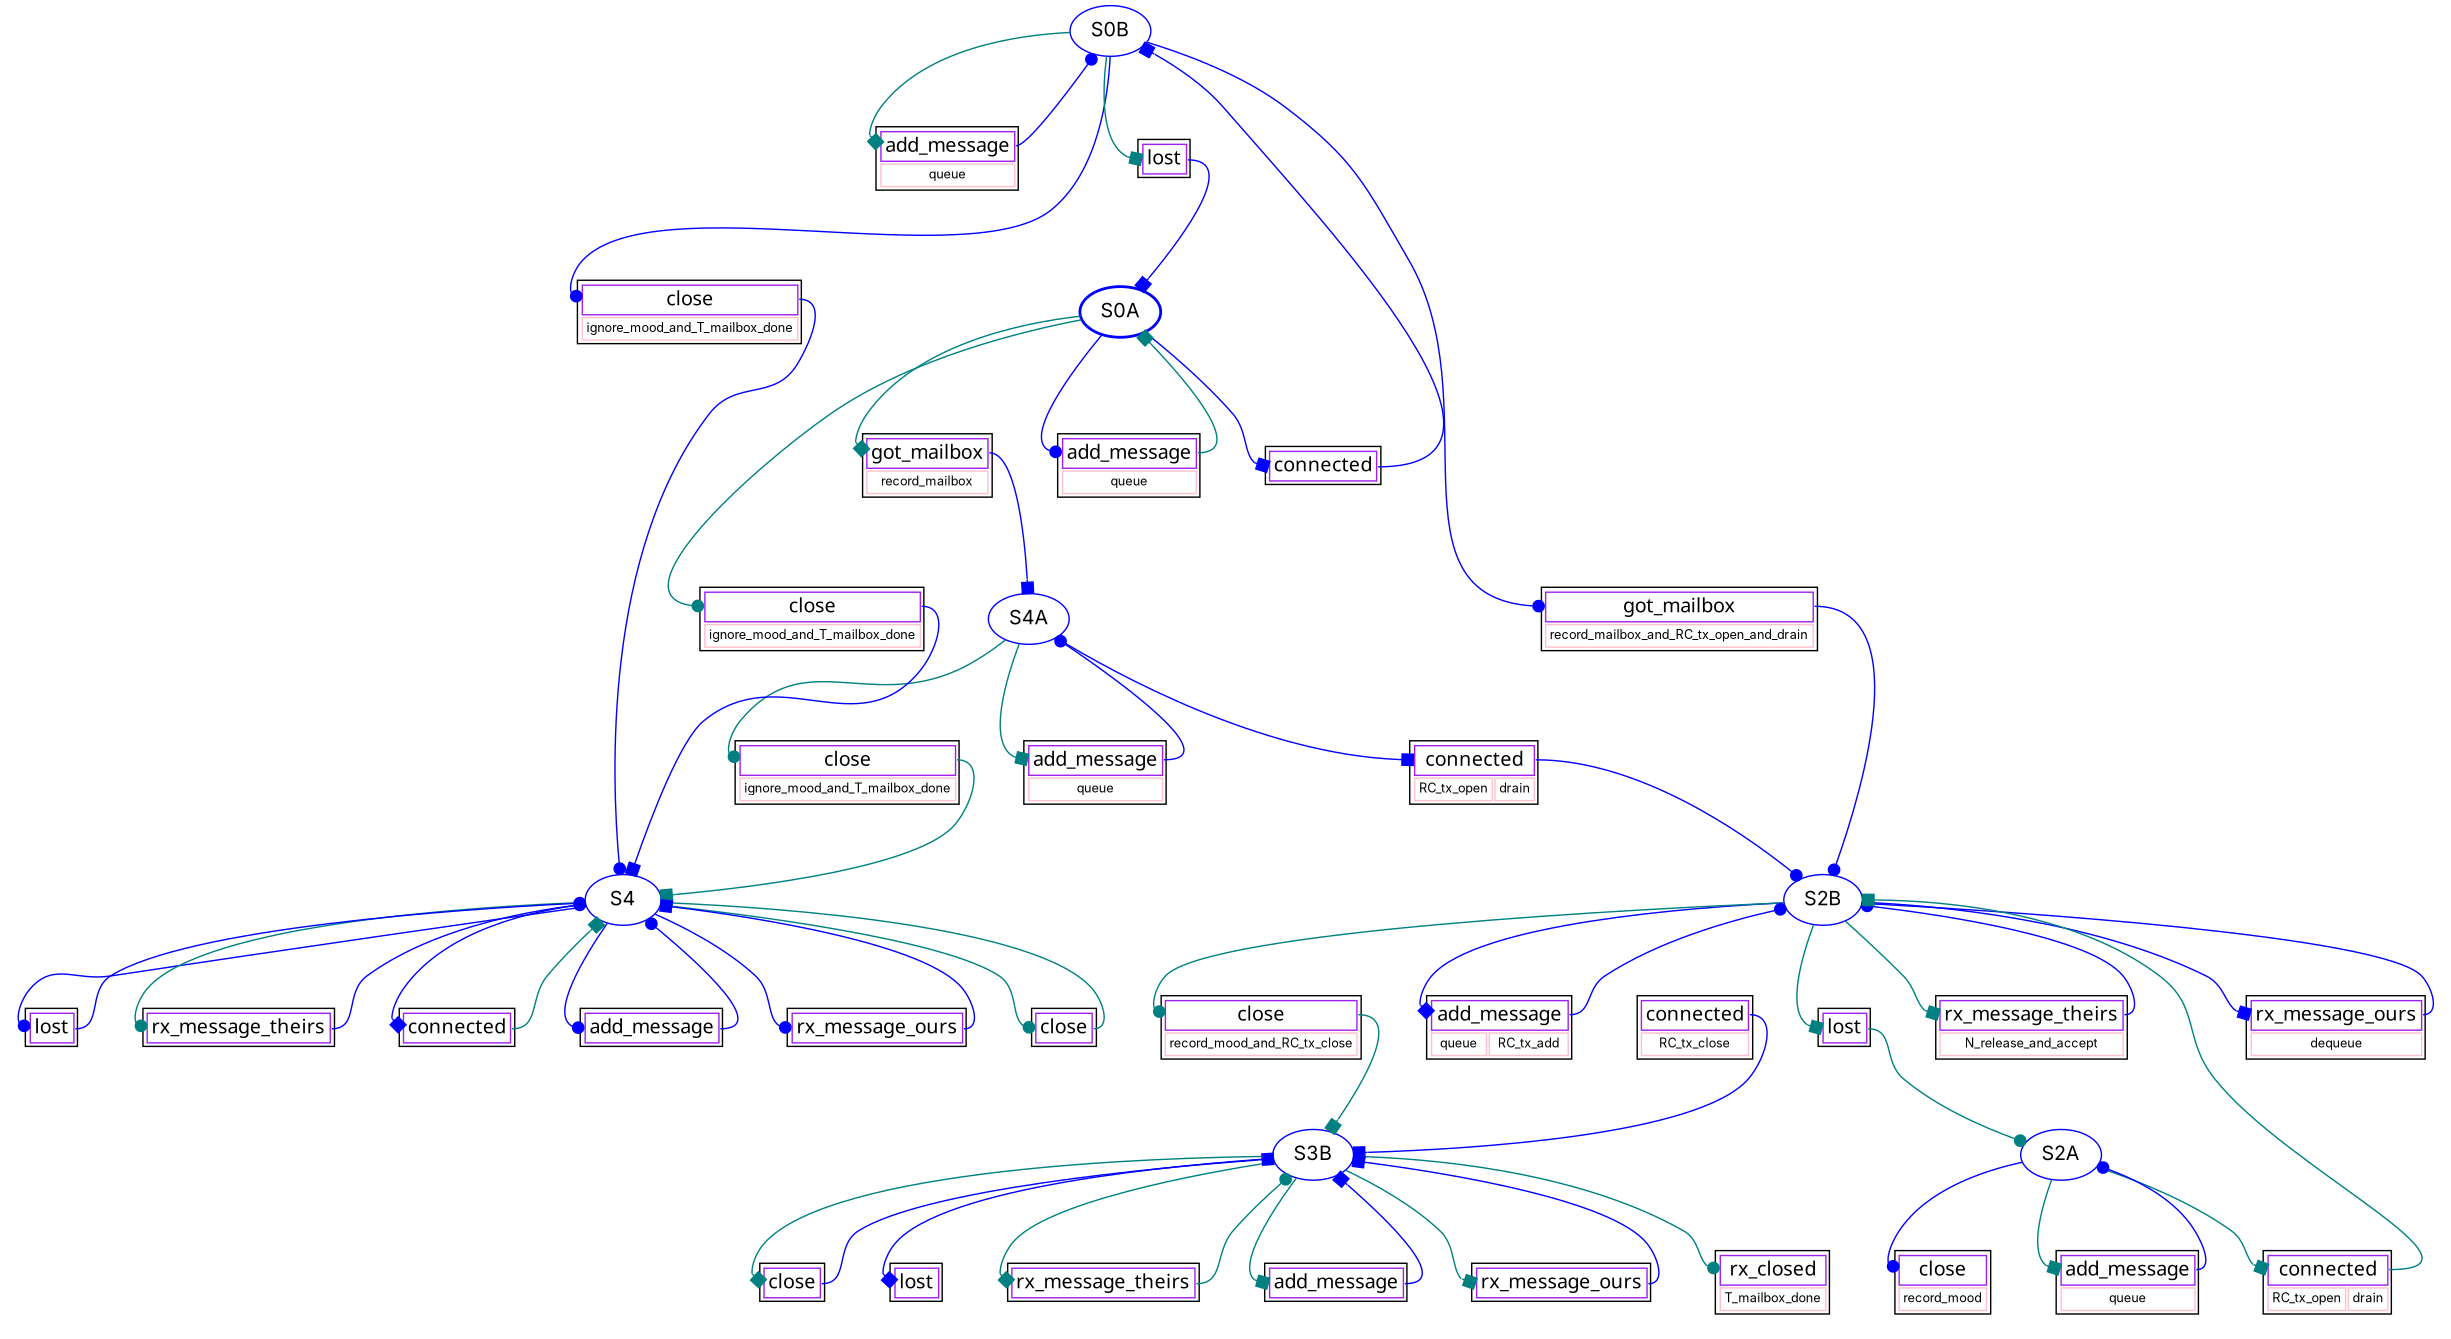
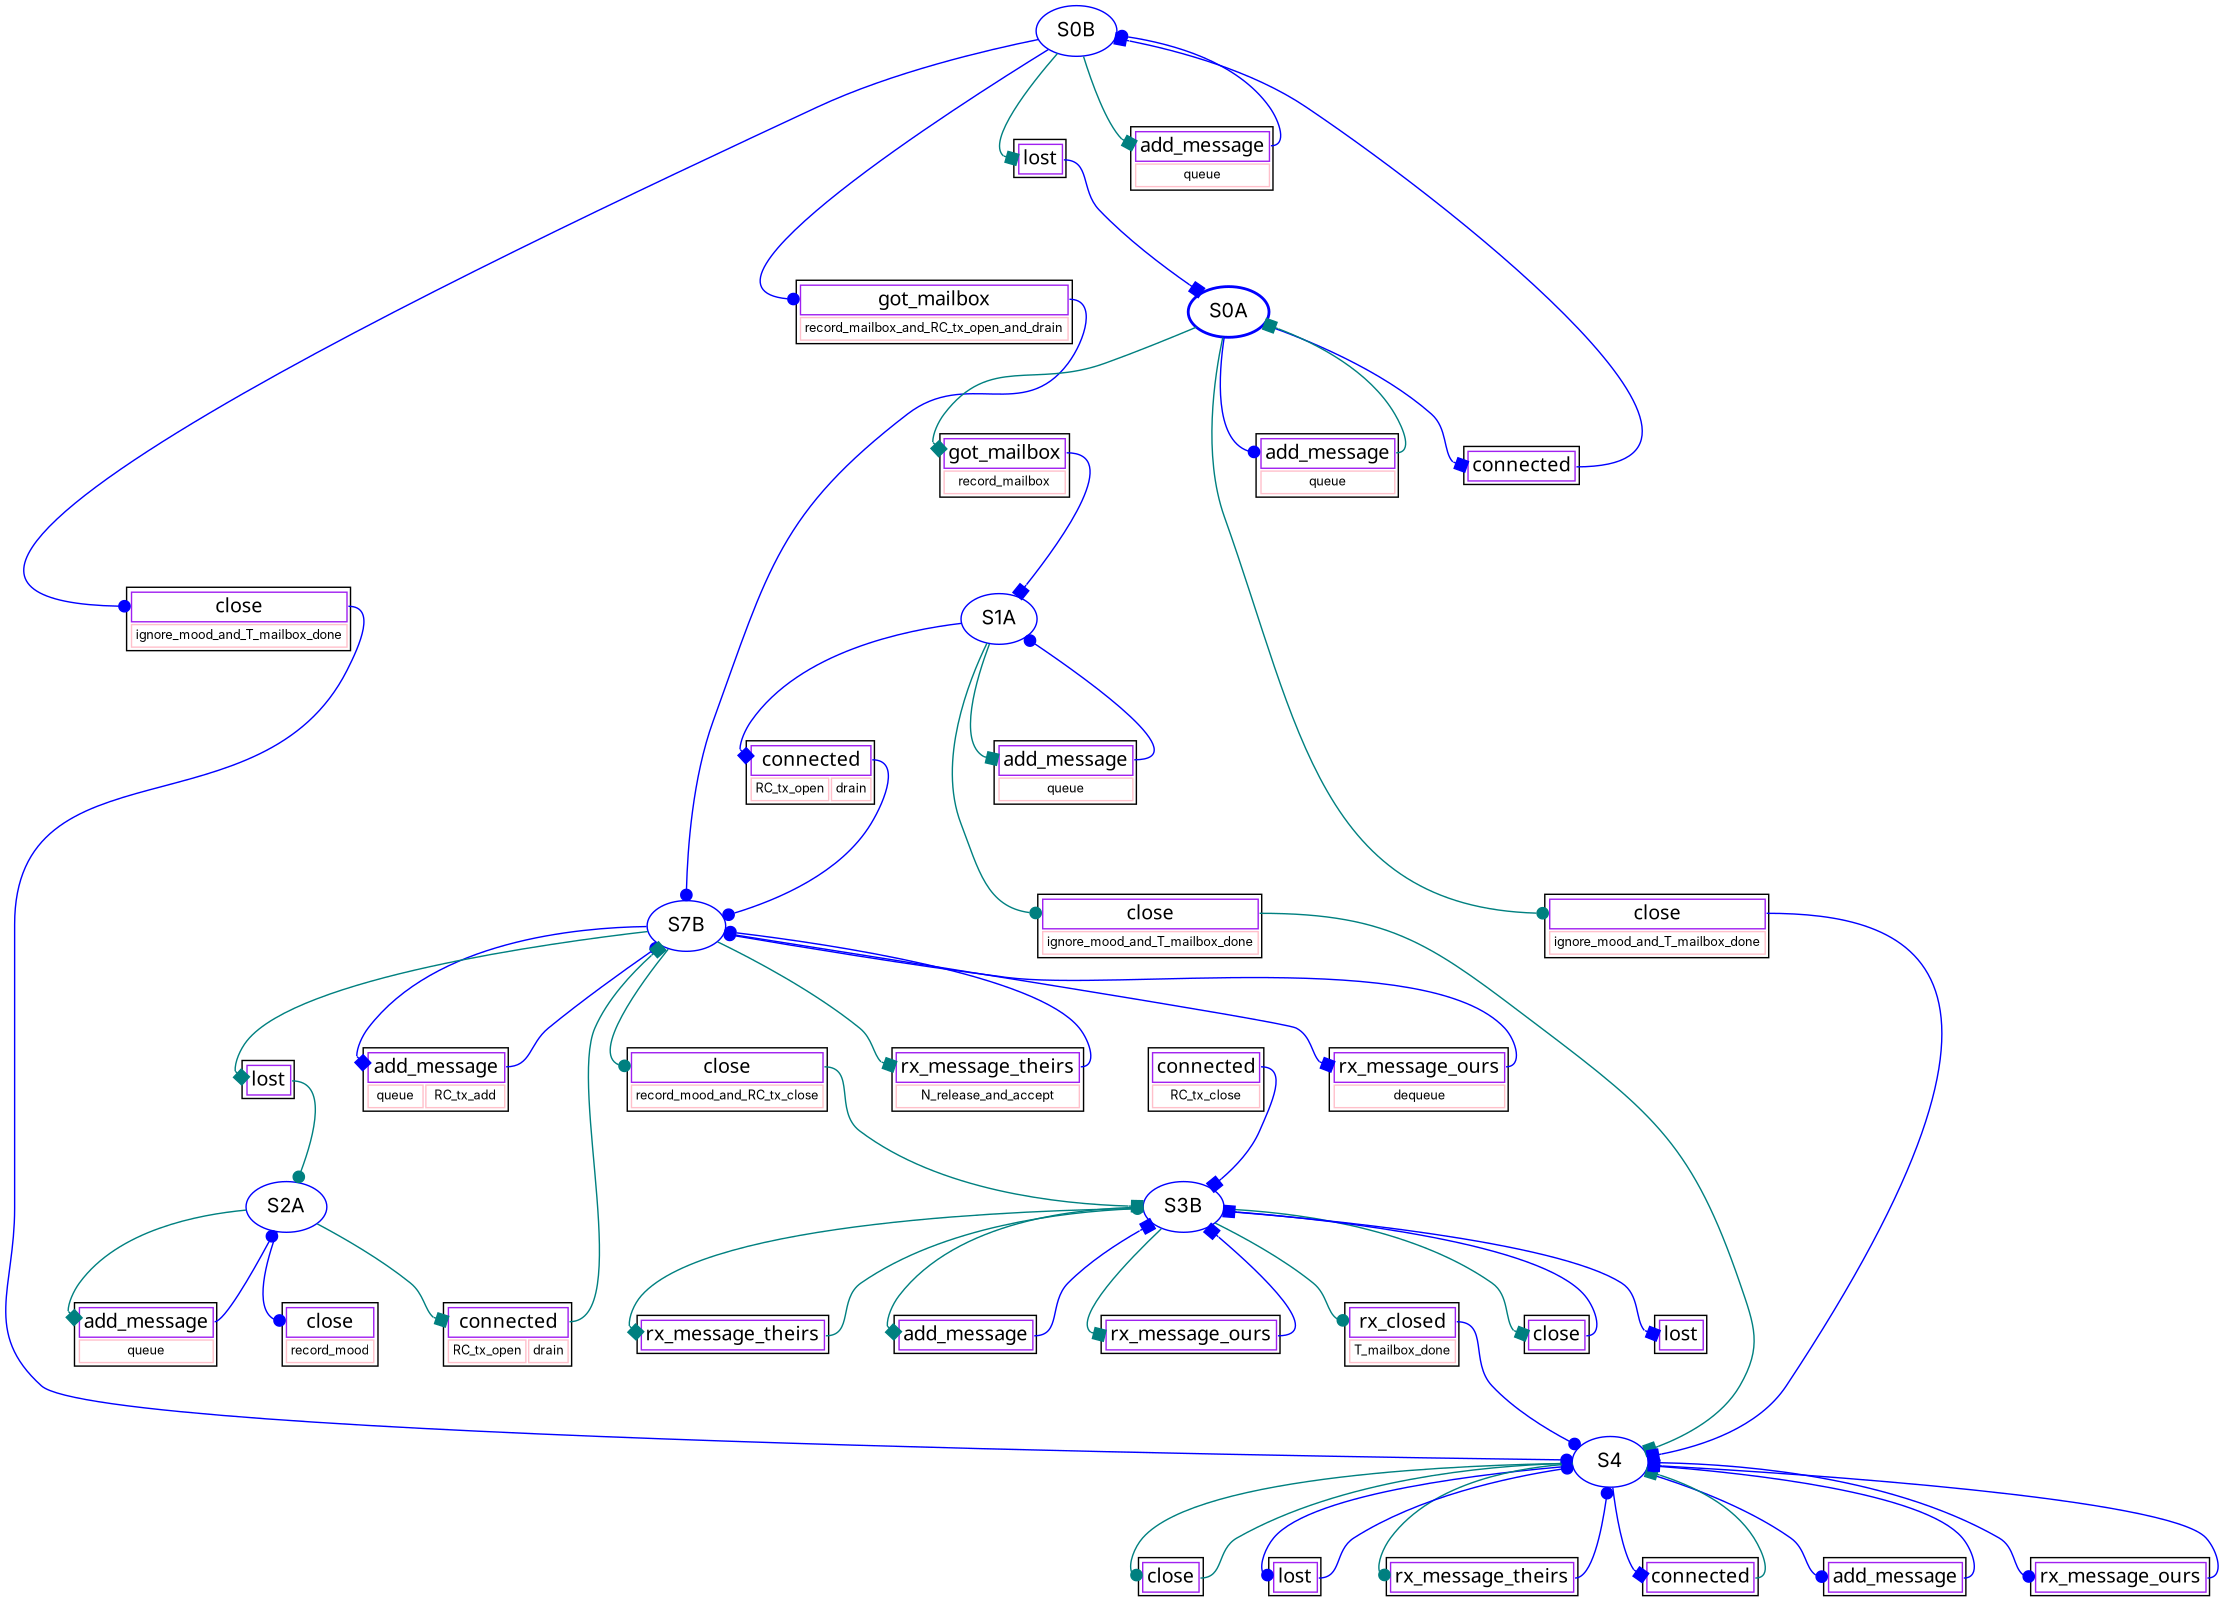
  digraph {
    fontname=Inter
    pack=true
    node [fontname=Inter margin=0.2 shape=none]
    edge [arrowhead=box color=blue fontname=Inter headport="tableport:w"]
    n1 [label=<<table ><tr ><td color="purple" colspan="1" port="tableport"><font face="menlo-italic">connected</font></td></tr><tr ><td color="pink"><font point-size="9">RC_tx_close</font></td></tr></table>>]
    S3B [color=blue fontame=Menlo shape=ellipse margin=""]
    n3 [label=<<table ><tr ><td color="purple" port="tableport"><font face="menlo-italic">add_message</font></td></tr></table>>]
    n4 [label=<<table ><tr ><td color="purple" port="tableport"><font face="menlo-italic">rx_message_ours</font></td></tr></table>>]
    n5 [label=<<table ><tr ><td color="purple" colspan="1" port="tableport"><font face="menlo-italic">rx_closed</font></td></tr><tr ><td color="pink"><font point-size="9">T_mailbox_done</font></td></tr></table>>]
    n6 [label=<<table ><tr ><td color="purple" port="tableport"><font face="menlo-italic">close</font></td></tr></table>>]
    n7 [label=<<table ><tr ><td color="purple" port="tableport"><font face="menlo-italic">lost</font></td></tr></table>>]
    n8 [label=<<table ><tr ><td color="purple" port="tableport"><font face="menlo-italic">rx_message_theirs</font></td></tr></table>>]
    S4 [color=blue fontame=Menlo shape=ellipse margin=""]
-   S1A [color=blue fontame=Menlo shape=ellipse label=S4A margin=""]
+   S1A [color=blue fontame=Menlo shape=ellipse margin=""]
    n11 [label=<<table ><tr ><td color="purple" colspan="1" port="tableport"><font face="menlo-italic">add_message</font></td></tr><tr ><td color="pink"><font point-size="9">queue</font></td></tr></table>>]
    n12 [label=<<table ><tr ><td color="purple" colspan="1" port="tableport"><font face="menlo-italic">close</font></td></tr><tr ><td color="pink"><font point-size="9">ignore_mood_and_T_mailbox_done</font></td></tr></table>>]
    n13 [label=<<table ><tr ><td color="purple" colspan="2" port="tableport"><font face="menlo-italic">connected</font></td></tr><tr ><td color="pink"><font point-size="9">RC_tx_open</font></td><td color="pink"><font point-size="9">drain</font></td></tr></table>>]
-   S2B [color=blue fontame=Menlo shape=ellipse margin=""]
+   S2B [color=blue fontame=Menlo shape=ellipse label=S7B margin=""]
    n15 [label=<<table ><tr ><td color="purple" port="tableport"><font face="menlo-italic">close</font></td></tr></table>>]
    n16 [label=<<table ><tr ><td color="purple" port="tableport"><font face="menlo-italic">lost</font></td></tr></table>>]
    n17 [label=<<table ><tr ><td color="purple" port="tableport"><font face="menlo-italic">rx_message_theirs</font></td></tr></table>>]
    n18 [label=<<table ><tr ><td color="purple" port="tableport"><font face="menlo-italic">connected</font></td></tr></table>>]
    n19 [label=<<table ><tr ><td color="purple" port="tableport"><font face="menlo-italic">add_message</font></td></tr></table>>]
    n20 [label=<<table ><tr ><td color="purple" port="tableport"><font face="menlo-italic">rx_message_ours</font></td></tr></table>>]
    n21 [label=<<table ><tr ><td color="purple" colspan="1" port="tableport"><font face="menlo-italic">rx_message_ours</font></td></tr><tr ><td color="pink"><font point-size="9">dequeue</font></td></tr></table>>]
    n22 [label=<<table ><tr ><td color="purple" colspan="2" port="tableport"><font face="menlo-italic">add_message</font></td></tr><tr ><td color="pink"><font point-size="9">queue</font></td><td color="pink"><font point-size="9">RC_tx_add</font></td></tr></table>>]
    n23 [label=<<table ><tr ><td color="purple" port="tableport"><font face="menlo-italic">lost</font></td></tr></table>>]
    n24 [label=<<table ><tr ><td color="purple" colspan="1" port="tableport"><font face="menlo-italic">close</font></td></tr><tr ><td color="pink"><font point-size="9">record_mood_and_RC_tx_close</font></td></tr></table>>]
    n25 [label=<<table ><tr ><td color="purple" colspan="1" port="tableport"><font face="menlo-italic">rx_message_theirs</font></td></tr><tr ><td color="pink"><font point-size="9">N_release_and_accept</font></td></tr></table>>]
    S2A [color=blue fontame=Menlo shape=ellipse margin=""]
    n27 [label=<<table ><tr ><td color="purple" colspan="1" port="tableport"><font face="menlo-italic">add_message</font></td></tr><tr ><td color="pink"><font point-size="9">queue</font></td></tr></table>>]
    n28 [label=<<table ><tr ><td color="purple" colspan="1" port="tableport"><font face="menlo-italic">close</font></td></tr><tr ><td color="pink"><font point-size="9">record_mood</font></td></tr></table>>]
    n29 [label=<<table ><tr ><td color="purple" colspan="2" port="tableport"><font face="menlo-italic">connected</font></td></tr><tr ><td color="pink"><font point-size="9">RC_tx_open</font></td><td color="pink"><font point-size="9">drain</font></td></tr></table>>]
    S0B [color=blue fontame=Menlo shape=ellipse margin=""]
    n31 [label=<<table ><tr ><td color="purple" colspan="1" port="tableport"><font face="menlo-italic">add_message</font></td></tr><tr ><td color="pink"><font point-size="9">queue</font></td></tr></table>>]
    n32 [label=<<table ><tr ><td color="purple" colspan="1" port="tableport"><font face="menlo-italic">close</font></td></tr><tr ><td color="pink"><font point-size="9">ignore_mood_and_T_mailbox_done</font></td></tr></table>>]
    n33 [label=<<table ><tr ><td color="purple" colspan="1" port="tableport"><font face="menlo-italic">got_mailbox</font></td></tr><tr ><td color="pink"><font point-size="9">record_mailbox_and_RC_tx_open_and_drain</font></td></tr></table>>]
    n34 [label=<<table ><tr ><td color="purple" port="tableport"><font face="menlo-italic">lost</font></td></tr></table>>]
    S0A [color=blue fontame="Menlo-Bold" shape=ellipse style=bold margin=""]
    n36 [label=<<table ><tr ><td color="purple" colspan="1" port="tableport"><font face="menlo-italic">close</font></td></tr><tr ><td color="pink"><font point-size="9">ignore_mood_and_T_mailbox_done</font></td></tr></table>>]
    n37 [label=<<table ><tr ><td color="purple" colspan="1" port="tableport"><font face="menlo-italic">add_message</font></td></tr><tr ><td color="pink"><font point-size="9">queue</font></td></tr></table>>]
    n38 [label=<<table ><tr ><td color="purple" port="tableport"><font face="menlo-italic">connected</font></td></tr></table>>]
    n39 [label=<<table ><tr ><td color="purple" colspan="1" port="tableport"><font face="menlo-italic">got_mailbox</font></td></tr><tr ><td color="pink"><font point-size="9">record_mailbox</font></td></tr></table>>]
    n1 -> S3B [tailport="tableport:e" headport=""]
    S3B -> n3 [color=teal]
    S3B -> n4 [color=teal]
    S3B -> n5 [arrowhead=dot color=teal]
    S3B -> n6 [color=teal]
    S3B -> n7
    S3B -> n8 [color=teal]
    n3 -> S3B [tailport="tableport:e" headport=""]
    n4 -> S3B [tailport="tableport:e" headport=""]
+   n5 -> S4 [arrowhead=dot tailport="tableport:e" headport=""]
    n6 -> S3B [tailport="tableport:e" headport=""]
    n8 -> S3B [arrowhead=dot color=teal tailport="tableport:e" headport=""]
    S4 -> n15 [arrowhead=dot color=teal]
    S4 -> n16 [arrowhead=dot]
    S4 -> n17 [arrowhead=dot color=teal]
    S4 -> n18
    S4 -> n19 [arrowhead=dot]
    S4 -> n20 [arrowhead=dot]
    S1A -> n11 [color=teal]
    S1A -> n12 [arrowhead=dot color=teal]
    S1A -> n13
    n11 -> S1A [arrowhead=dot tailport="tableport:e" headport=""]
    n12 -> S4 [color=teal tailport="tableport:e" headport=""]
    n13 -> S2B [arrowhead=dot tailport="tableport:e" headport=""]
    S2B -> n21
    S2B -> n22
    S2B -> n23 [color=teal]
    S2B -> n24 [arrowhead=dot color=teal]
    S2B -> n25 [color=teal]
    n15 -> S4 [arrowhead=dot color=teal tailport="tableport:e" headport=""]
    n16 -> S4 [arrowhead=dot tailport="tableport:e" headport=""]
    n17 -> S4 [arrowhead=dot tailport="tableport:e" headport=""]
    n18 -> S4 [color=teal tailport="tableport:e" headport=""]
    n19 -> S4 [arrowhead=dot tailport="tableport:e" headport=""]
    n20 -> S4 [tailport="tableport:e" headport=""]
    n21 -> S2B [arrowhead=dot tailport="tableport:e" headport=""]
    n22 -> S2B [arrowhead=dot tailport="tableport:e" headport=""]
    n23 -> S2A [arrowhead=dot color=teal tailport="tableport:e" headport=""]
    n24 -> S3B [color=teal tailport="tableport:e" headport=""]
    n25 -> S2B [arrowhead=dot tailport="tableport:e" headport=""]
    S2A -> n27 [color=teal]
    S2A -> n28 [arrowhead=dot]
    S2A -> n29 [color=teal]
    n27 -> S2A [arrowhead=dot tailport="tableport:e" headport=""]
    n29 -> S2B [color=teal tailport="tableport:e" headport=""]
    S0B -> n31 [color=teal]
    S0B -> n32 [arrowhead=dot]
    S0B -> n33 [arrowhead=dot]
    S0B -> n34 [color=teal]
    n31 -> S0B [arrowhead=dot tailport="tableport:e" headport=""]
    n32 -> S4 [arrowhead=dot tailport="tableport:e" headport=""]
    n33 -> S2B [arrowhead=dot tailport="tableport:e" headport=""]
    n34 -> S0A [tailport="tableport:e" headport=""]
    S0A -> n36 [arrowhead=dot color=teal]
    S0A -> n37 [arrowhead=dot]
    S0A -> n38
    S0A -> n39 [color=teal]
    n36 -> S4 [tailport="tableport:e" headport=""]
    n37 -> S0A [color=teal tailport="tableport:e" headport=""]
    n38 -> S0B [tailport="tableport:e" headport=""]
    n39 -> S1A [tailport="tableport:e" headport=""]
  }
